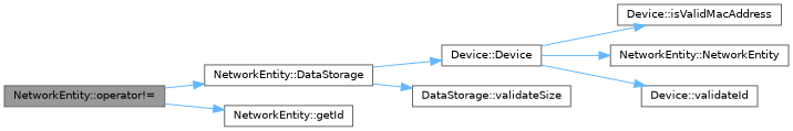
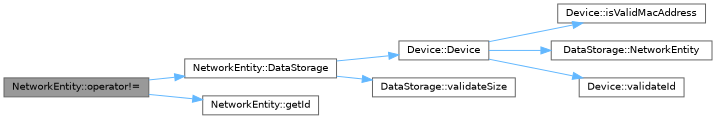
  digraph {
    rankdir=LR
    node [color=grey40 fillcolor=white fontname=Helvetica fontsize=10 shape=box style=filled]
    edge [color=steelblue1 fontname=Helvetica fontsize=10 labelfontname=Helvetica labelfontsize=10 style=solid]
    n1 [color=gray40 fillcolor=grey60 fontcolor=black height=0.2 label="NetworkEntity::operator!=" width=0.4]
    n2 [height=0.2 label="NetworkEntity::DataStorage" width=0.4]
    n3 [height=0.2 label="NetworkEntity::getId" width=0.4]
    n4 [height=0.2 label="Device::Device" width=0.4]
    n5 [height=0.2 label="DataStorage::validateSize" width=0.4]
    n6 [height=0.2 label="Device::isValidMacAddress" width=0.4]
-   n7 [height=0.2 label="NetworkEntity::NetworkEntity" width=0.4]
+   n7 [height=0.2 label="DataStorage::NetworkEntity" width=0.4]
    n8 [height=0.2 label="Device::validateId" width=0.4]
    n1 -> n2
    n1 -> n3
    n2 -> n4
    n2 -> n5
    n4 -> n6
    n4 -> n7
    n4 -> n8
  }
